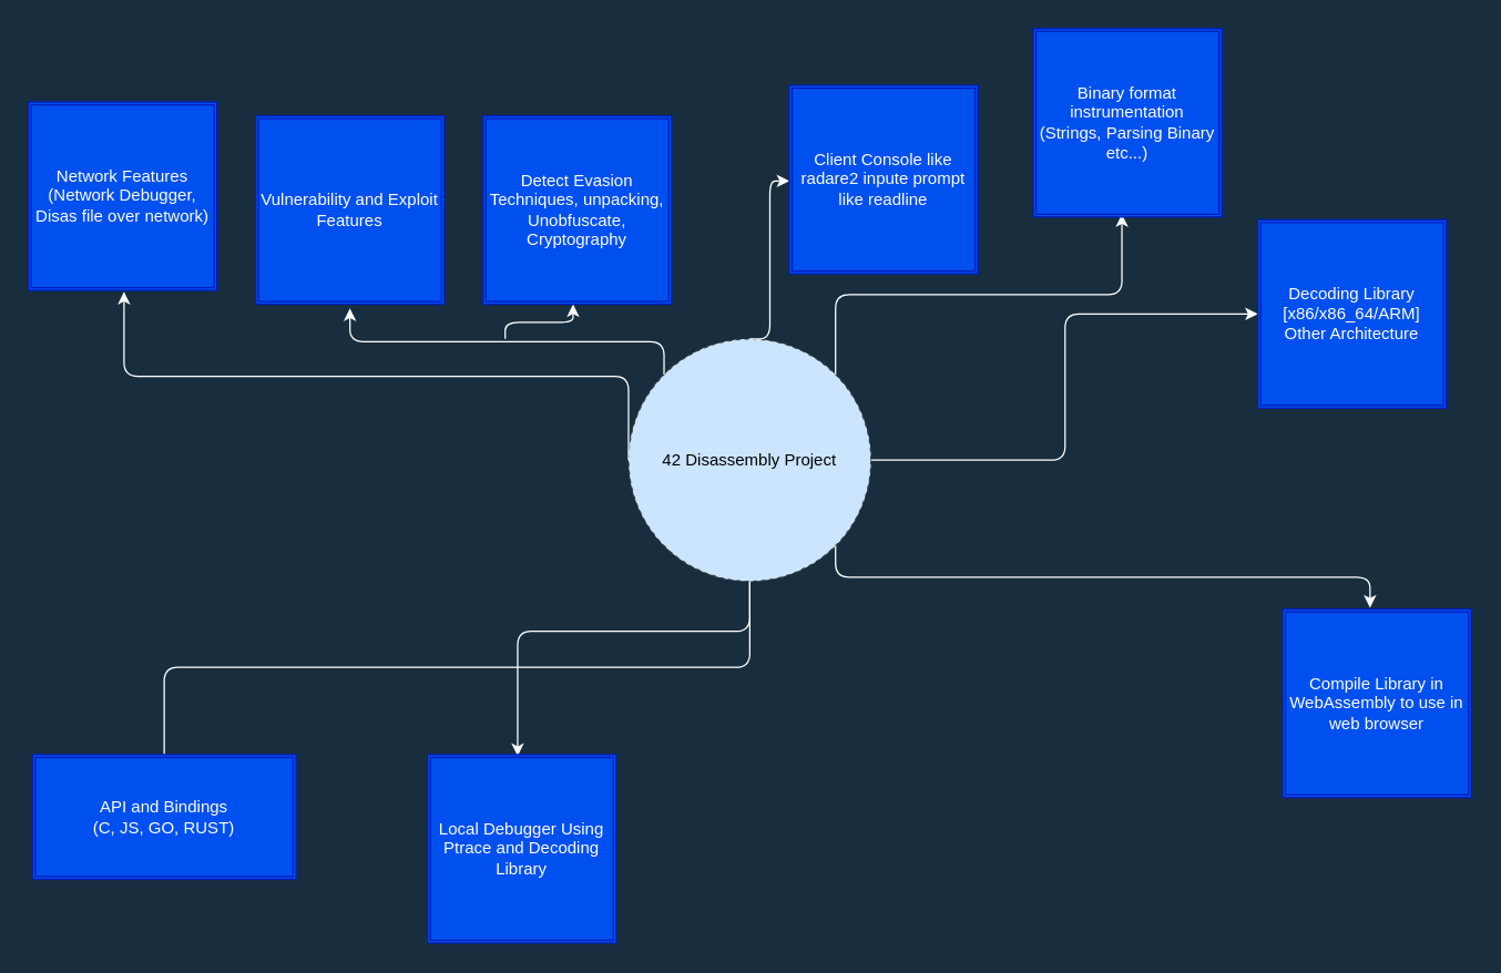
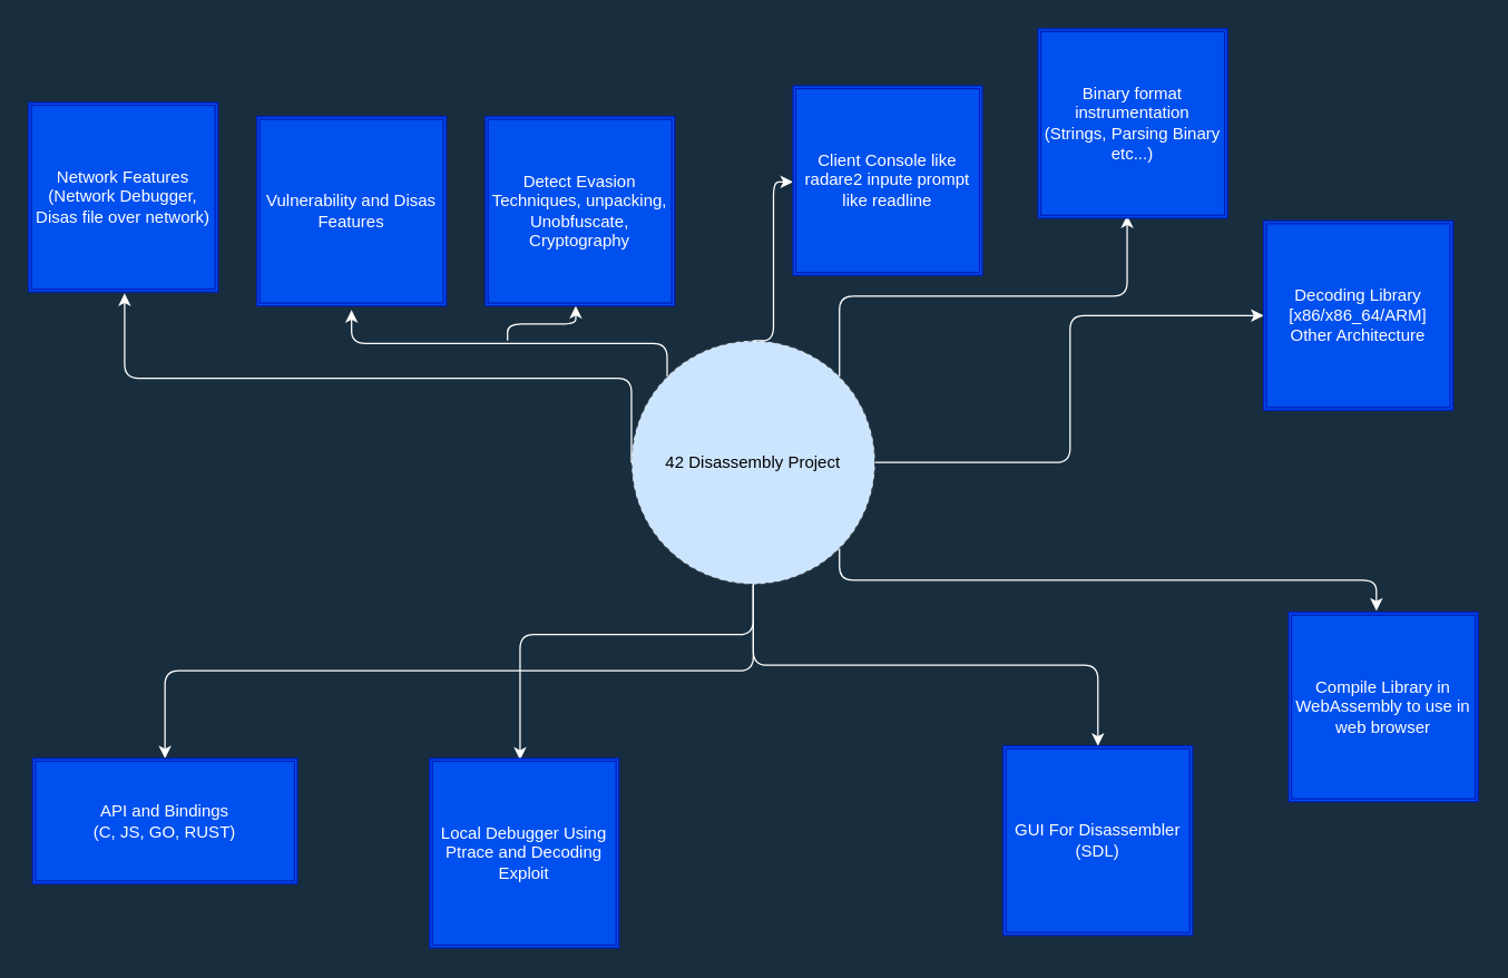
  <mxCell id="0" />
  <mxCell id="1" parent="0" />
  <mxCell id="2" value="42 Disassembly Project" style="ellipse;whiteSpace=wrap;html=1;aspect=fixed;rounded=0;sketch=0;strokeColor=#36393d;fillColor=#cce5ff;dashed=1;" vertex="1" parent="1"><mxGeometry x="453" y="244" width="175" height="175" as="geometry" /></mxCell>
  <mxCell id="3" value="" style="edgeStyle=elbowEdgeStyle;elbow=horizontal;endArrow=classic;html=1;rounded=1;sketch=0;fontColor=#FFFFFF;strokeColor=#FFFFFF;curved=0;exitX=1;exitY=0.5;exitDx=0;exitDy=0;" edge="1" parent="1" source="2" target="4"><mxGeometry width="50" height="50" relative="1" as="geometry"><mxPoint x="664" y="445" as="sourcePoint" /><mxPoint x="752" y="436" as="targetPoint" /></mxGeometry></mxCell>
  <mxCell id="4" value="Decoding Library [x86/x86_64/ARM]&lt;br&gt;Other Architecture" style="shape=ext;double=1;whiteSpace=wrap;html=1;aspect=fixed;rounded=0;sketch=0;fontColor=#ffffff;strokeColor=#001DBC;fillColor=#0050ef;glass=0;shadow=0;labelBorderColor=none;labelBackgroundColor=none;" vertex="1" parent="1"><mxGeometry x="907" y="158" width="136" height="136" as="geometry" /></mxCell>
- <mxCell id="7" value="" style="edgeStyle=elbowEdgeStyle;elbow=vertical;endArrow=none;html=1;rounded=1;sketch=0;fontColor=#FFFFFF;strokeColor=#FFFFFF;curved=0;exitX=0.5;exitY=1;exitDx=0;exitDy=0;entryX=0.5;entryY=0;entryDx=0;entryDy=0;" edge="1" parent="1" source="2" target="10"><mxGeometry width="50" height="50" relative="1" as="geometry"><mxPoint x="364" y="419" as="sourcePoint" /><mxPoint x="400" y="354" as="targetPoint" /><Array as="points"><mxPoint x="319" y="481" /><mxPoint x="92" y="436" /></Array></mxGeometry></mxCell>
+ <mxCell id="5" value="" style="edgeStyle=elbowEdgeStyle;elbow=vertical;endArrow=classic;html=1;rounded=1;sketch=0;fontColor=#FFFFFF;strokeColor=#FFFFFF;curved=0;entryX=0.5;entryY=0;entryDx=0;entryDy=0;" edge="1" parent="1" source="2" target="6"><mxGeometry width="50" height="50" relative="1" as="geometry"><mxPoint x="539" y="509" as="sourcePoint" /><mxPoint x="785" y="503" as="targetPoint" /></mxGeometry></mxCell>
+ <mxCell id="6" value="GUI For Disassembler&lt;br&gt;(SDL)" style="shape=ext;double=1;whiteSpace=wrap;html=1;aspect=fixed;rounded=0;sketch=0;fontColor=#ffffff;strokeColor=#001DBC;fillColor=#0050ef;glass=0;shadow=0;labelBorderColor=none;labelBackgroundColor=none;" vertex="1" parent="1"><mxGeometry x="720" y="535" width="136" height="136" as="geometry" /></mxCell>
+ <mxCell id="7" value="" style="edgeStyle=elbowEdgeStyle;elbow=vertical;endArrow=classic;html=1;rounded=1;sketch=0;fontColor=#FFFFFF;strokeColor=#FFFFFF;curved=0;exitX=0.5;exitY=1;exitDx=0;exitDy=0;entryX=0.5;entryY=0;entryDx=0;entryDy=0;" edge="1" parent="1" source="2" target="10"><mxGeometry width="50" height="50" relative="1" as="geometry"><mxPoint x="364" y="419" as="sourcePoint" /><mxPoint x="400" y="354" as="targetPoint" /><Array as="points"><mxPoint x="319" y="481" /><mxPoint x="92" y="436" /></Array></mxGeometry></mxCell>
  <mxCell id="8" value="" style="edgeStyle=elbowEdgeStyle;elbow=vertical;endArrow=classic;html=1;rounded=1;sketch=0;fontColor=#FFFFFF;strokeColor=#FFFFFF;curved=0;exitX=0.5;exitY=1;exitDx=0;exitDy=0;" edge="1" parent="1" source="2"><mxGeometry width="50" height="50" relative="1" as="geometry"><mxPoint x="317" y="452" as="sourcePoint" /><mxPoint x="373" y="545" as="targetPoint" /><Array as="points"><mxPoint x="215" y="455" /></Array></mxGeometry></mxCell>
- <mxCell id="9" value="Local Debugger Using&lt;br&gt;Ptrace and Decoding Library" style="shape=ext;double=1;whiteSpace=wrap;html=1;aspect=fixed;rounded=0;sketch=0;fontColor=#ffffff;strokeColor=#001DBC;fillColor=#0050ef;glass=0;shadow=0;labelBorderColor=none;labelBackgroundColor=none;" vertex="1" parent="1"><mxGeometry x="308" y="544" width="136" height="136" as="geometry" /></mxCell>
+ <mxCell id="9" value="Local Debugger Using&lt;br&gt;Ptrace and Decoding Exploit" style="shape=ext;double=1;whiteSpace=wrap;html=1;aspect=fixed;rounded=0;sketch=0;fontColor=#ffffff;strokeColor=#001DBC;fillColor=#0050ef;glass=0;shadow=0;labelBorderColor=none;labelBackgroundColor=none;" vertex="1" parent="1"><mxGeometry x="308" y="544" width="136" height="136" as="geometry" /></mxCell>
  <mxCell id="10" value="API and Bindings&lt;br&gt;(C, JS, GO, RUST)" style="shape=ext;double=1;whiteSpace=wrap;html=1;aspect=fixed;rounded=0;sketch=0;fontColor=#ffffff;strokeColor=#001DBC;fillColor=#0050ef;glass=0;shadow=0;labelBorderColor=none;labelBackgroundColor=none;" vertex="1" parent="1"><mxGeometry x="23" y="544" width="190" height="90" as="geometry" /></mxCell>
  <mxCell id="11" value="" style="edgeStyle=elbowEdgeStyle;elbow=vertical;endArrow=classic;html=1;rounded=1;sketch=0;fontColor=#FFFFFF;strokeColor=#FFFFFF;curved=0;exitX=0;exitY=0.5;exitDx=0;exitDy=0;" edge="1" parent="1" source="2"><mxGeometry width="50" height="50" relative="1" as="geometry"><mxPoint x="272" y="358" as="sourcePoint" /><mxPoint x="89" y="210" as="targetPoint" /></mxGeometry></mxCell>
  <mxCell id="12" value="Network Features (Network Debugger, Disas file over network)" style="shape=ext;double=1;whiteSpace=wrap;html=1;aspect=fixed;rounded=0;sketch=0;fontColor=#ffffff;strokeColor=#001DBC;fillColor=#0050ef;glass=0;shadow=0;labelBorderColor=none;labelBackgroundColor=none;" vertex="1" parent="1"><mxGeometry x="20" y="73" width="136" height="136" as="geometry" /></mxCell>
  <mxCell id="13" value="" style="edgeStyle=elbowEdgeStyle;elbow=vertical;endArrow=classic;html=1;rounded=1;sketch=0;fontColor=#FFFFFF;strokeColor=#FFFFFF;curved=0;exitX=0;exitY=0;exitDx=0;exitDy=0;" edge="1" parent="1" source="2"><mxGeometry width="50" height="50" relative="1" as="geometry"><mxPoint x="472" y="199" as="sourcePoint" /><mxPoint x="252" y="222" as="targetPoint" /></mxGeometry></mxCell>
- <mxCell id="14" value="Vulnerability and Exploit Features" style="shape=ext;double=1;whiteSpace=wrap;html=1;aspect=fixed;rounded=0;sketch=0;fontColor=#ffffff;strokeColor=#001DBC;fillColor=#0050ef;glass=0;shadow=0;labelBorderColor=none;labelBackgroundColor=none;" vertex="1" parent="1"><mxGeometry x="184" y="83" width="136" height="136" as="geometry" /></mxCell>
+ <mxCell id="14" value="Vulnerability and Disas Features" style="shape=ext;double=1;whiteSpace=wrap;html=1;aspect=fixed;rounded=0;sketch=0;fontColor=#ffffff;strokeColor=#001DBC;fillColor=#0050ef;glass=0;shadow=0;labelBorderColor=none;labelBackgroundColor=none;" vertex="1" parent="1"><mxGeometry x="184" y="83" width="136" height="136" as="geometry" /></mxCell>
  <mxCell id="15" value="" style="edgeStyle=elbowEdgeStyle;elbow=vertical;endArrow=classic;html=1;rounded=1;sketch=0;fontColor=#FFFFFF;strokeColor=#FFFFFF;curved=0;" edge="1" parent="1"><mxGeometry width="50" height="50" relative="1" as="geometry"><mxPoint x="364" y="244" as="sourcePoint" /><mxPoint x="413" y="219" as="targetPoint" /></mxGeometry></mxCell>
  <mxCell id="16" value="Detect Evasion Techniques, unpacking, Unobfuscate, Cryptography" style="shape=ext;double=1;whiteSpace=wrap;html=1;aspect=fixed;rounded=0;sketch=0;fontColor=#ffffff;strokeColor=#001DBC;fillColor=#0050ef;glass=0;shadow=0;labelBorderColor=none;labelBackgroundColor=none;" vertex="1" parent="1"><mxGeometry x="348" y="83" width="136" height="136" as="geometry" /></mxCell>
  <mxCell id="17" value="" style="edgeStyle=elbowEdgeStyle;elbow=horizontal;endArrow=classic;html=1;rounded=1;sketch=0;fontColor=#FFFFFF;strokeColor=#FFFFFF;curved=0;exitX=0.5;exitY=0;exitDx=0;exitDy=0;" edge="1" parent="1" source="2"><mxGeometry width="50" height="50" relative="1" as="geometry"><mxPoint x="547" y="212" as="sourcePoint" /><mxPoint x="569" y="130" as="targetPoint" /></mxGeometry></mxCell>
  <mxCell id="18" value="Client Console like radare2 inpute prompt like readline" style="shape=ext;double=1;whiteSpace=wrap;html=1;aspect=fixed;rounded=0;sketch=0;fontColor=#ffffff;strokeColor=#001DBC;fillColor=#0050ef;glass=0;shadow=0;labelBorderColor=none;labelBackgroundColor=none;" vertex="1" parent="1"><mxGeometry x="569" y="61" width="136" height="136" as="geometry" /></mxCell>
  <mxCell id="19" value="" style="edgeStyle=elbowEdgeStyle;elbow=vertical;endArrow=classic;html=1;rounded=1;sketch=0;fontColor=#FFFFFF;strokeColor=#FFFFFF;curved=0;exitX=1;exitY=1;exitDx=0;exitDy=0;" edge="1" parent="1" source="2"><mxGeometry width="50" height="50" relative="1" as="geometry"><mxPoint x="825" y="422" as="sourcePoint" /><mxPoint x="988" y="438" as="targetPoint" /></mxGeometry></mxCell>
  <mxCell id="20" value="Compile Library in WebAssembly to use in web browser" style="shape=ext;double=1;whiteSpace=wrap;html=1;aspect=fixed;rounded=0;sketch=0;fontColor=#ffffff;strokeColor=#001DBC;fillColor=#0050ef;glass=0;shadow=0;labelBorderColor=none;labelBackgroundColor=none;" vertex="1" parent="1"><mxGeometry x="925" y="439" width="136" height="136" as="geometry" /></mxCell>
  <mxCell id="21" value="" style="edgeStyle=elbowEdgeStyle;elbow=vertical;endArrow=classic;html=1;rounded=1;sketch=0;fontColor=#FFFFFF;strokeColor=#FFFFFF;curved=0;exitX=1;exitY=0;exitDx=0;exitDy=0;" edge="1" parent="1" source="2"><mxGeometry width="50" height="50" relative="1" as="geometry"><mxPoint x="624" y="284" as="sourcePoint" /><mxPoint x="809" y="154" as="targetPoint" /></mxGeometry></mxCell>
  <mxCell id="22" value="Binary format instrumentation (Strings, Parsing Binary etc...)" style="shape=ext;double=1;whiteSpace=wrap;html=1;aspect=fixed;rounded=0;sketch=0;fontColor=#ffffff;strokeColor=#001DBC;fillColor=#0050ef;glass=0;shadow=0;labelBorderColor=none;labelBackgroundColor=none;" vertex="1" parent="1"><mxGeometry x="745" y="20" width="136" height="136" as="geometry" /></mxCell>
